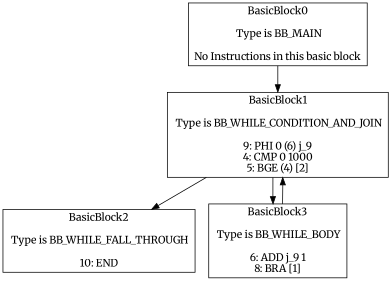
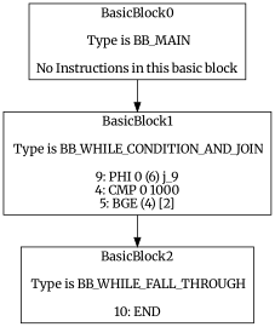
  digraph {
    fontname=Merriweather
    node [shape=box fontname=Merriweather]
    edge [fontname=Merriweather]
    n1 [label="BasicBlock0\n\n Type is BB_MAIN\n\nNo Instructions in this basic block\n"]
    n2 [label="BasicBlock1\n\n Type is BB_WHILE_CONDITION_AND_JOIN\n\n9: PHI 0 (6) j_9\n4: CMP 0 1000\n5: BGE (4) [2]\n"]
    n3 [label="BasicBlock2\n\n Type is BB_WHILE_FALL_THROUGH\n\n10: END\n"]
-   n4 [label="BasicBlock3\n\n Type is BB_WHILE_BODY\n\n6: ADD j_9 1\n8: BRA [1]\n"]
    n1 -> n2
    n2 -> n3
-   n2 -> n4
-   n4 -> n2
  }
